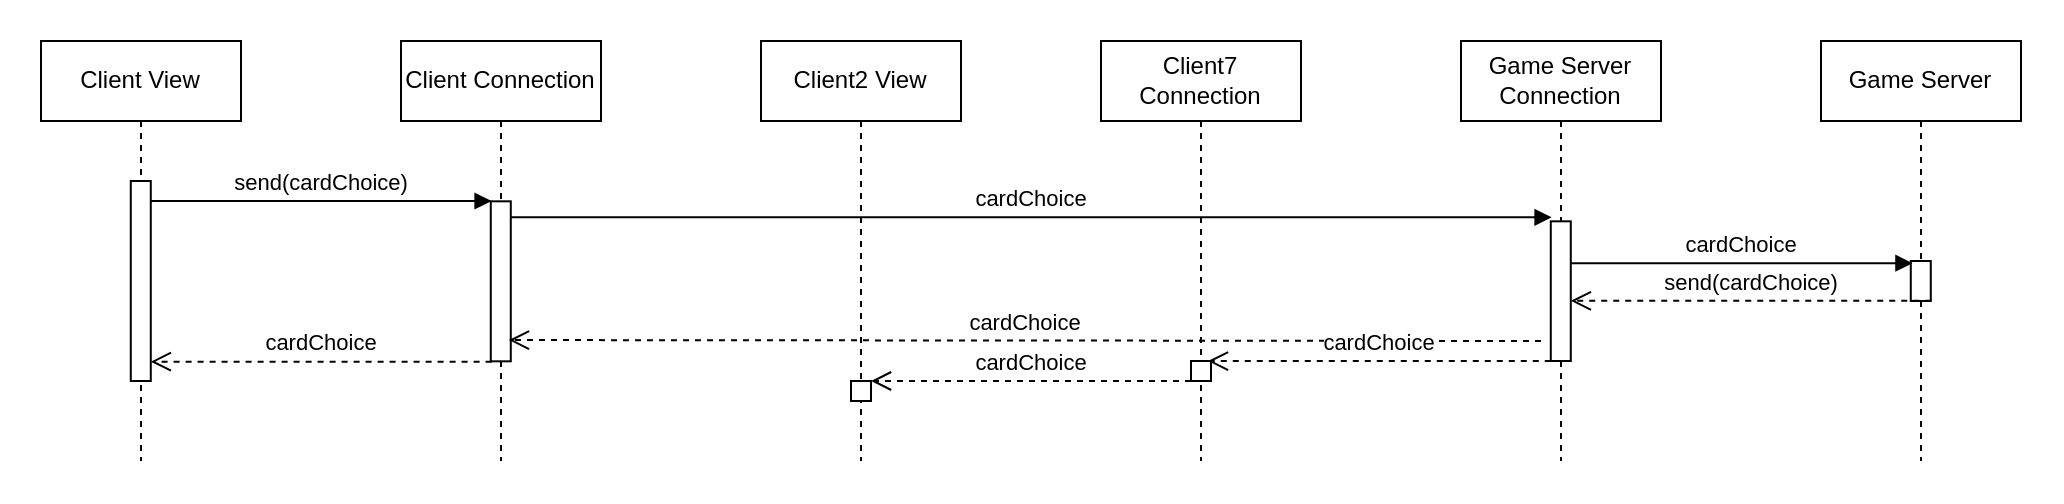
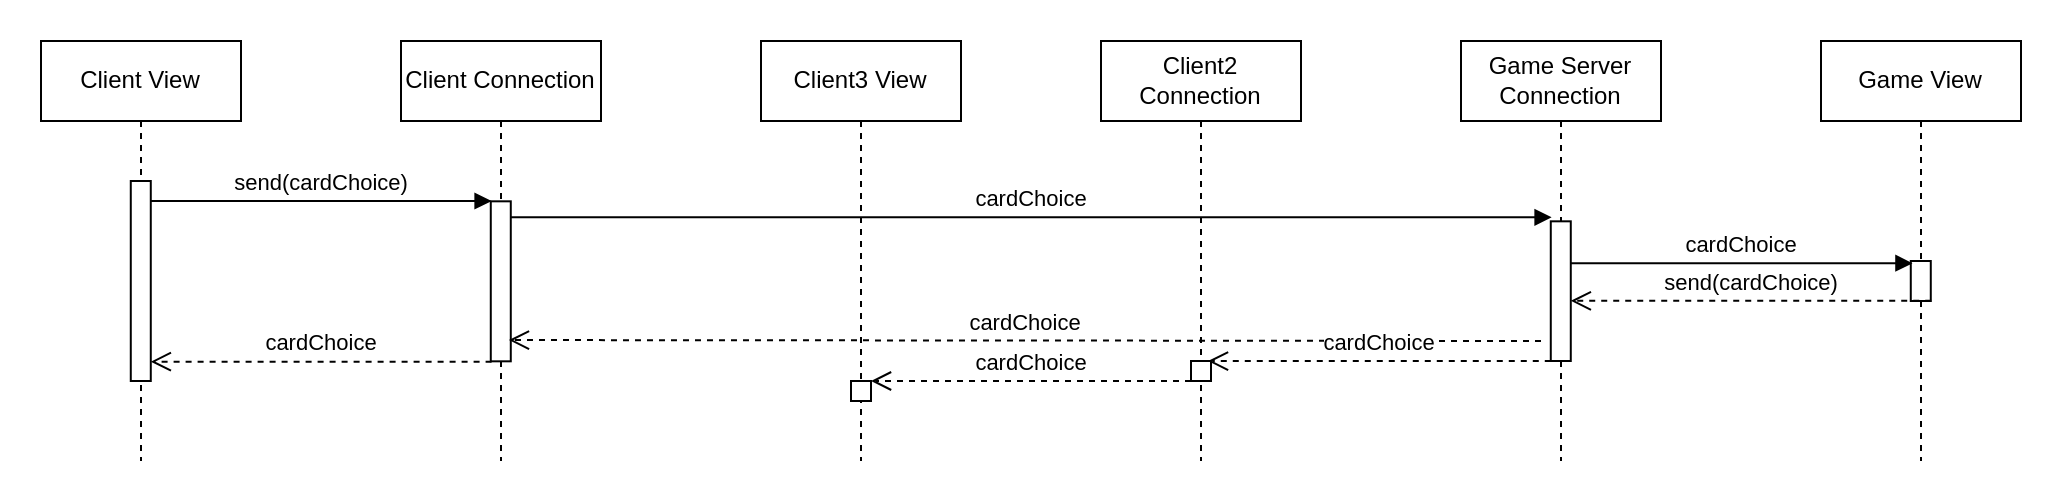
  <mxCell id="0" />
  <mxCell id="1" parent="0" />
  <mxCell id="2" value="Client View" style="shape=umlLifeline;perimeter=lifelinePerimeter;whiteSpace=wrap;html=1;container=1;collapsible=0;recursiveResize=0;outlineConnect=0;" vertex="1" parent="1"><mxGeometry x="20" y="20" width="100" height="210" as="geometry" /></mxCell>
  <mxCell id="3" value="" style="html=1;points=[];perimeter=orthogonalPerimeter;" vertex="1" parent="2"><mxGeometry x="44.89" y="70" width="10" height="100" as="geometry" /></mxCell>
  <mxCell id="4" value="Client Connection" style="shape=umlLifeline;perimeter=lifelinePerimeter;whiteSpace=wrap;html=1;container=1;collapsible=0;recursiveResize=0;outlineConnect=0;size=40;" vertex="1" parent="1"><mxGeometry x="200" y="20" width="100" height="210" as="geometry" /></mxCell>
  <mxCell id="5" value="" style="html=1;points=[];perimeter=orthogonalPerimeter;" vertex="1" parent="4"><mxGeometry x="44.89" y="80.16" width="10" height="80" as="geometry" /></mxCell>
  <mxCell id="6" value="Game Server&lt;br&gt;Connection" style="shape=umlLifeline;perimeter=lifelinePerimeter;whiteSpace=wrap;html=1;container=1;collapsible=0;recursiveResize=0;outlineConnect=0;" vertex="1" parent="1"><mxGeometry x="730" y="20" width="100" height="210" as="geometry" /></mxCell>
  <mxCell id="7" value="" style="html=1;points=[];perimeter=orthogonalPerimeter;" vertex="1" parent="6"><mxGeometry x="44.89" y="90.16" width="10" height="69.84" as="geometry" /></mxCell>
- <mxCell id="8" value="Game Server" style="shape=umlLifeline;perimeter=lifelinePerimeter;whiteSpace=wrap;html=1;container=1;collapsible=0;recursiveResize=0;outlineConnect=0;" vertex="1" parent="1"><mxGeometry x="910" y="20" width="100" height="210" as="geometry" /></mxCell>
+ <mxCell id="8" value="Game View" style="shape=umlLifeline;perimeter=lifelinePerimeter;whiteSpace=wrap;html=1;container=1;collapsible=0;recursiveResize=0;outlineConnect=0;" vertex="1" parent="1"><mxGeometry x="910" y="20" width="100" height="210" as="geometry" /></mxCell>
  <mxCell id="9" value="" style="html=1;points=[];perimeter=orthogonalPerimeter;" vertex="1" parent="8"><mxGeometry x="44.89" y="110" width="10" height="20" as="geometry" /></mxCell>
  <mxCell id="10" value="cardChoice" style="html=1;verticalAlign=bottom;endArrow=block;entryX=0.041;entryY=-0.029;entryDx=0;entryDy=0;entryPerimeter=0;" edge="1" parent="1" source="5" target="7"><mxGeometry width="80" relative="1" as="geometry"><mxPoint x="619.89" y="108.16" as="sourcePoint" /><mxPoint x="499.89" y="70.16" as="targetPoint" /></mxGeometry></mxCell>
  <mxCell id="11" value="cardChoice" style="html=1;verticalAlign=bottom;endArrow=open;dashed=1;endSize=8;entryX=0.906;entryY=0.867;entryDx=0;entryDy=0;entryPerimeter=0;" edge="1" parent="1" target="5"><mxGeometry relative="1" as="geometry"><mxPoint x="770" y="170" as="sourcePoint" /><mxPoint x="329.89" y="130.16" as="targetPoint" /></mxGeometry></mxCell>
  <mxCell id="12" value="send(cardChoice)" style="html=1;verticalAlign=bottom;endArrow=block;entryX=0.041;entryY=-0.002;entryDx=0;entryDy=0;entryPerimeter=0;" edge="1" parent="1" source="3" target="5"><mxGeometry width="80" relative="1" as="geometry"><mxPoint x="129.89" y="100" as="sourcePoint" /><mxPoint x="204.89" y="110.16" as="targetPoint" /></mxGeometry></mxCell>
  <mxCell id="13" value="cardChoice" style="html=1;verticalAlign=bottom;endArrow=block;entryX=0.084;entryY=0.056;entryDx=0;entryDy=0;entryPerimeter=0;" edge="1" parent="1" source="7" target="9"><mxGeometry width="80" relative="1" as="geometry"><mxPoint x="1304.89" y="130.16" as="sourcePoint" /><mxPoint x="1144.89" y="119.16" as="targetPoint" /></mxGeometry></mxCell>
  <mxCell id="14" value="send(cardChoice)" style="html=1;verticalAlign=bottom;endArrow=open;dashed=1;endSize=8;exitX=1.022;exitY=0.995;exitDx=0;exitDy=0;exitPerimeter=0;" edge="1" parent="1" source="9" target="7"><mxGeometry relative="1" as="geometry"><mxPoint x="1164.89" y="160.16" as="sourcePoint" /><mxPoint x="1274.89" y="160.16" as="targetPoint" /></mxGeometry></mxCell>
  <mxCell id="15" value="cardChoice" style="html=1;verticalAlign=bottom;endArrow=open;dashed=1;endSize=8;exitX=0.041;exitY=1.002;exitDx=0;exitDy=0;exitPerimeter=0;" edge="1" parent="1" source="5" target="3"><mxGeometry relative="1" as="geometry"><mxPoint x="294.89" y="180.16" as="sourcePoint" /><mxPoint x="129.89" y="180.32" as="targetPoint" /></mxGeometry></mxCell>
- <mxCell id="16" value="Client2 View" style="shape=umlLifeline;perimeter=lifelinePerimeter;whiteSpace=wrap;html=1;container=1;collapsible=0;recursiveResize=0;outlineConnect=0;" vertex="1" parent="1"><mxGeometry x="380" y="20" width="100" height="210" as="geometry" /></mxCell>
+ <mxCell id="16" value="Client3 View" style="shape=umlLifeline;perimeter=lifelinePerimeter;whiteSpace=wrap;html=1;container=1;collapsible=0;recursiveResize=0;outlineConnect=0;" vertex="1" parent="1"><mxGeometry x="380" y="20" width="100" height="210" as="geometry" /></mxCell>
  <mxCell id="17" value="" style="html=1;points=[];perimeter=orthogonalPerimeter;" vertex="1" parent="16"><mxGeometry x="45" y="170" width="10" height="10" as="geometry" /></mxCell>
- <mxCell id="18" value="Client7 Connection" style="shape=umlLifeline;perimeter=lifelinePerimeter;whiteSpace=wrap;html=1;container=1;collapsible=0;recursiveResize=0;outlineConnect=0;" vertex="1" parent="1"><mxGeometry x="550" y="20" width="100" height="210" as="geometry" /></mxCell>
+ <mxCell id="18" value="Client2 Connection" style="shape=umlLifeline;perimeter=lifelinePerimeter;whiteSpace=wrap;html=1;container=1;collapsible=0;recursiveResize=0;outlineConnect=0;" vertex="1" parent="1"><mxGeometry x="550" y="20" width="100" height="210" as="geometry" /></mxCell>
  <mxCell id="19" value="" style="html=1;points=[];perimeter=orthogonalPerimeter;" vertex="1" parent="18"><mxGeometry x="45" y="160" width="10" height="10" as="geometry" /></mxCell>
  <mxCell id="20" value="cardChoice" style="html=1;verticalAlign=bottom;endArrow=open;dashed=1;endSize=8;entryX=0.848;entryY=0.005;entryDx=0;entryDy=0;entryPerimeter=0;" edge="1" parent="1" source="7" target="19"><mxGeometry relative="1" as="geometry"><mxPoint x="780" y="180" as="sourcePoint" /><mxPoint x="700" y="170" as="targetPoint" /></mxGeometry></mxCell>
  <mxCell id="21" value="cardChoice" style="html=1;verticalAlign=bottom;endArrow=open;dashed=1;endSize=8;" edge="1" parent="1" source="19" target="17"><mxGeometry relative="1" as="geometry"><mxPoint x="600" y="190" as="sourcePoint" /><mxPoint x="520" y="190" as="targetPoint" /></mxGeometry></mxCell>
